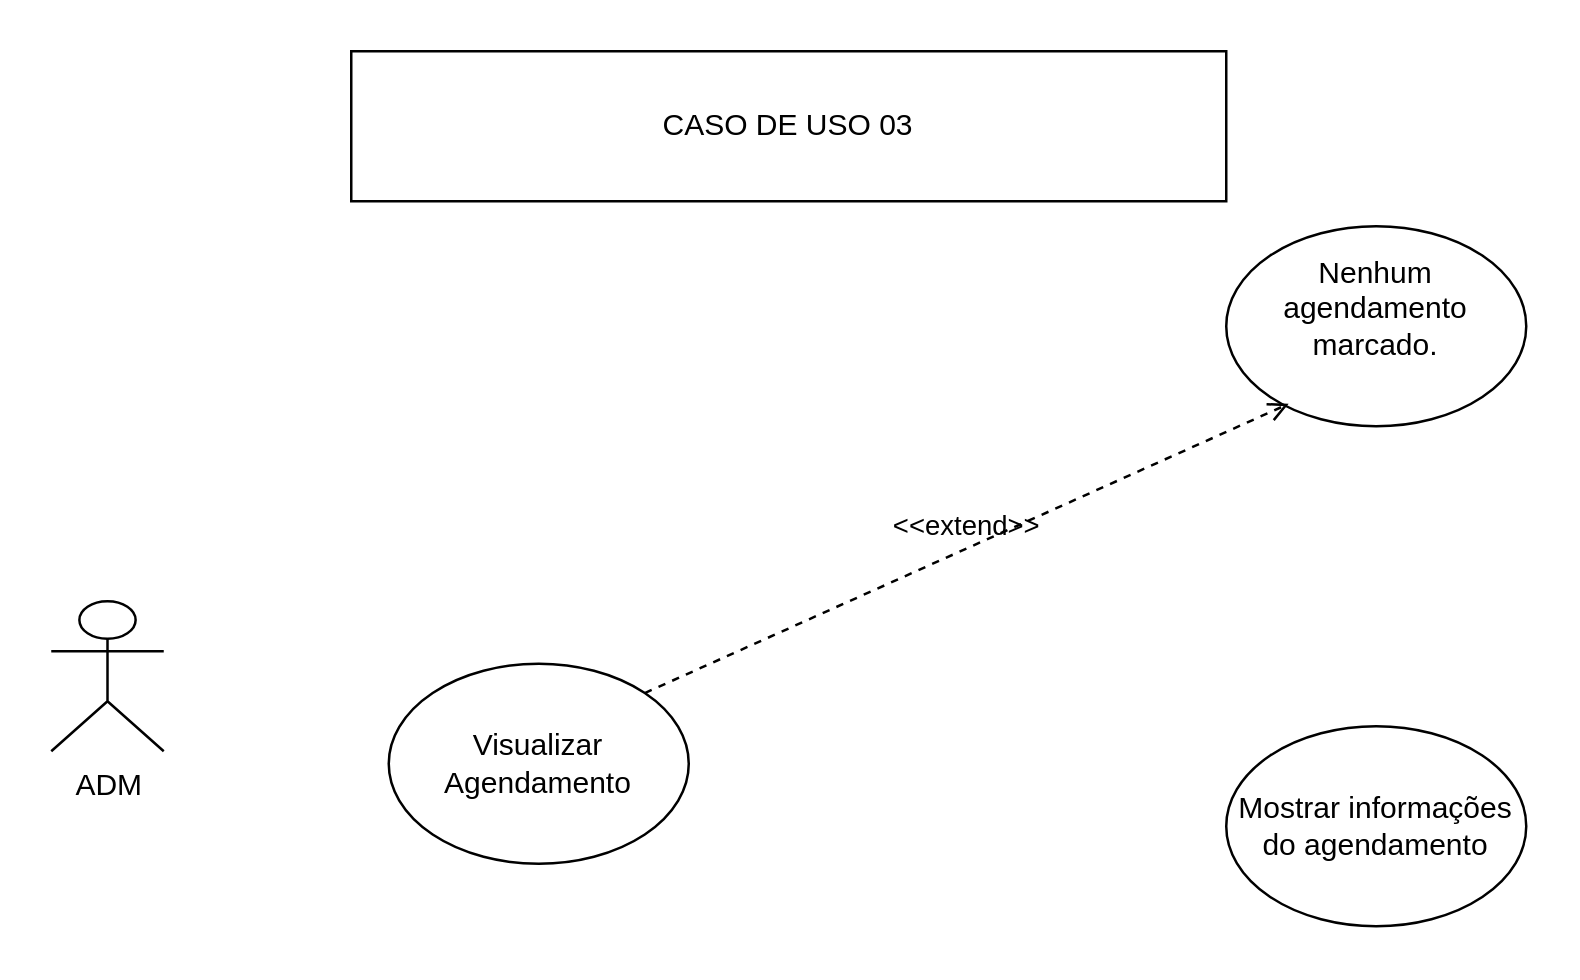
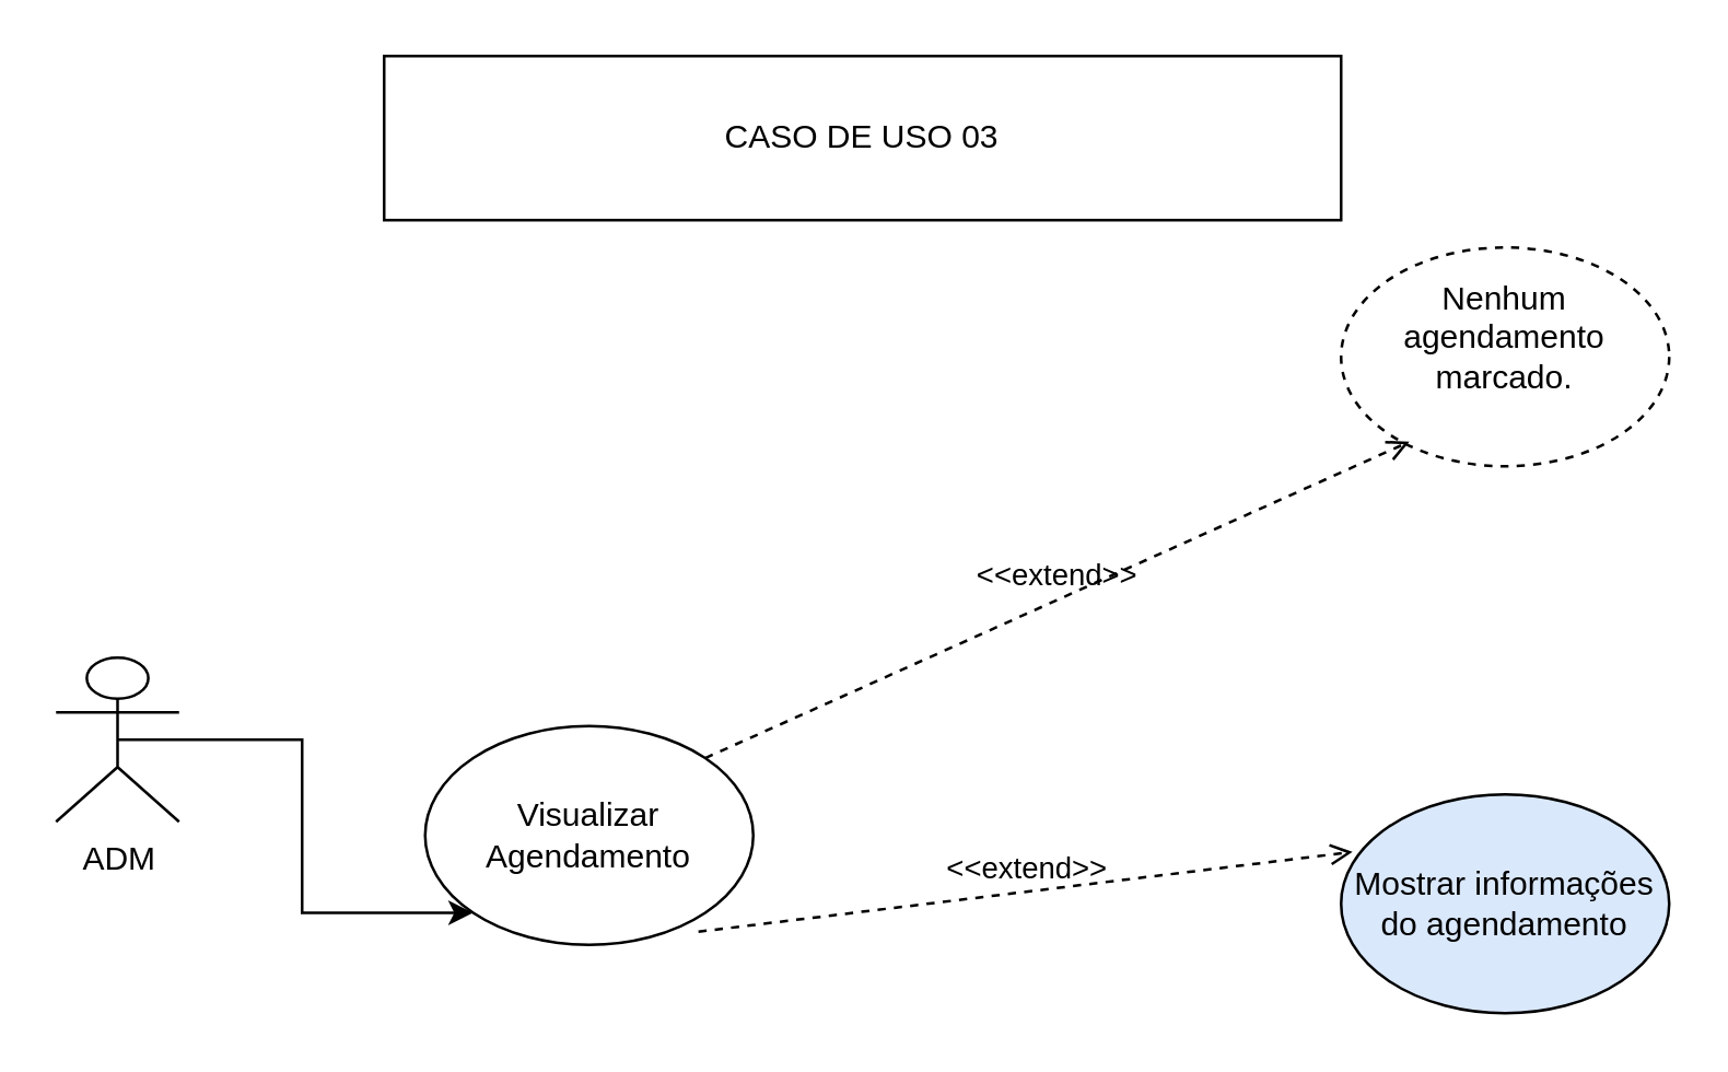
  <mxCell id="0" />
  <mxCell id="1" parent="0" />
  <mxCell id="2" value="ADM&lt;div&gt;&lt;br&gt;&lt;/div&gt;" style="shape=umlActor;verticalLabelPosition=bottom;verticalAlign=top;html=1;outlineConnect=0;" vertex="1" parent="1"><mxGeometry x="20" y="240" width="45" height="60" as="geometry" /></mxCell>
  <mxCell id="3" value="Visualizar Agendamento" style="ellipse;whiteSpace=wrap;html=1;" vertex="1" parent="1"><mxGeometry x="155" y="265" width="120" height="80" as="geometry" /></mxCell>
- <mxCell id="6" value="Mostrar informações do agendamento" style="ellipse;whiteSpace=wrap;html=1;" vertex="1" parent="1"><mxGeometry x="490" y="290" width="120" height="80" as="geometry" /></mxCell>
- <mxCell id="7" value="Nenhum agendamento marcado.&lt;div&gt;&lt;br&gt;&lt;/div&gt;" style="ellipse;whiteSpace=wrap;html=1;" vertex="1" parent="1"><mxGeometry x="490" y="90" width="120" height="80" as="geometry" /></mxCell>
+ <mxCell id="4" style="edgeStyle=orthogonalEdgeStyle;rounded=0;orthogonalLoop=1;jettySize=auto;html=1;entryX=0;entryY=1;entryDx=0;entryDy=0;exitX=0.5;exitY=0.5;exitDx=0;exitDy=0;exitPerimeter=0;" edge="1" parent="1" source="2" target="3"><mxGeometry relative="1" as="geometry"><mxPoint x="-20" y="274" as="sourcePoint" /><mxPoint x="213.24" y="270" as="targetPoint" /></mxGeometry></mxCell>
+ <mxCell id="5" value="&amp;lt;&amp;lt;extend&amp;gt;&amp;gt;" style="html=1;verticalAlign=bottom;labelBackgroundColor=none;endArrow=open;endFill=0;dashed=1;rounded=0;exitX=0.833;exitY=0.94;exitDx=0;exitDy=0;exitPerimeter=0;entryX=0.035;entryY=0.263;entryDx=0;entryDy=0;entryPerimeter=0;" edge="1" parent="1" source="3" target="6"><mxGeometry width="160" relative="1" as="geometry"><mxPoint x="370" y="310" as="sourcePoint" /><mxPoint x="530" y="310" as="targetPoint" /><mxPoint as="offset" /></mxGeometry></mxCell>
+ <mxCell id="6" value="Mostrar informações do agendamento" style="ellipse;whiteSpace=wrap;html=1;fillColor=#dae8fc;" vertex="1" parent="1"><mxGeometry x="490" y="290" width="120" height="80" as="geometry" /></mxCell>
+ <mxCell id="7" value="Nenhum agendamento marcado.&lt;div&gt;&lt;br&gt;&lt;/div&gt;" style="ellipse;whiteSpace=wrap;html=1;dashed=1;" vertex="1" parent="1"><mxGeometry x="490" y="90" width="120" height="80" as="geometry" /></mxCell>
  <mxCell id="8" value="&amp;lt;&amp;lt;extend&amp;gt;&amp;gt;" style="html=1;verticalAlign=bottom;labelBackgroundColor=none;endArrow=open;endFill=0;dashed=1;rounded=0;exitX=1;exitY=0;exitDx=0;exitDy=0;entryX=0.208;entryY=0.888;entryDx=0;entryDy=0;entryPerimeter=0;" edge="1" parent="1" source="3" target="7"><mxGeometry width="160" relative="1" as="geometry"><mxPoint x="340" y="100" as="sourcePoint" /><mxPoint x="514" y="136" as="targetPoint" /><mxPoint as="offset" /></mxGeometry></mxCell>
  <mxCell id="9" value="CASO DE USO 03" style="rounded=0;whiteSpace=wrap;html=1;" vertex="1" parent="1"><mxGeometry x="140" y="20" width="350" height="60" as="geometry" /></mxCell>
